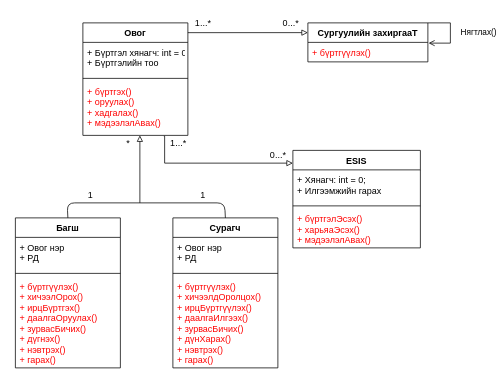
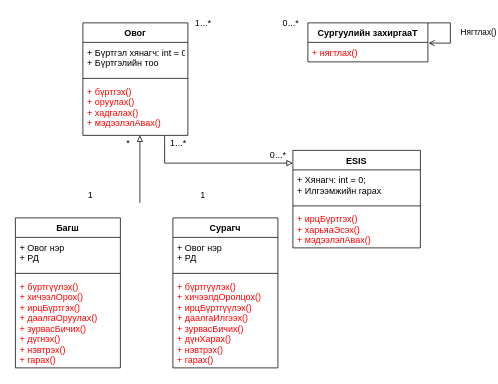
  <mxCell id="0" />
  <mxCell id="1" parent="0" />
  <mxCell id="2" style="edgeStyle=orthogonalEdgeStyle;rounded=0;orthogonalLoop=1;jettySize=auto;html=1;exitX=0.006;exitY=0.154;exitDx=0;exitDy=0;entryX=0.771;entryY=1.014;entryDx=0;entryDy=0;startArrow=block;startFill=0;endArrow=none;endFill=0;exitPerimeter=0;entryPerimeter=0;" parent="1" target="7" edge="1"><mxGeometry relative="1" as="geometry"><Array as="points"><mxPoint x="219" y="217" /><mxPoint x="219" y="181" /></Array><mxPoint x="390" y="217.004" as="sourcePoint" /><mxPoint x="219.04" y="185" as="targetPoint" /></mxGeometry></mxCell>
  <mxCell id="3" value="" style="endArrow=block;html=1;entryX=0.543;entryY=1;entryDx=0;entryDy=0;entryPerimeter=0;endFill=0;" parent="1" target="7" edge="1"><mxGeometry width="50" height="50" relative="1" as="geometry"><mxPoint x="186" y="270" as="sourcePoint" /><mxPoint x="186.04" y="202.002" as="targetPoint" /></mxGeometry></mxCell>
  <mxCell id="4" value="Овог" style="swimlane;fontStyle=1;align=center;verticalAlign=top;childLayout=stackLayout;horizontal=1;startSize=26;horizontalStack=0;resizeParent=1;resizeParentMax=0;resizeLast=0;collapsible=1;marginBottom=0;" vertex="1" parent="1"><mxGeometry x="110" y="30" width="140" height="150" as="geometry" /></mxCell>
  <mxCell id="5" value="+ Бүртгэл хянагч: int = 0&#10;+ Бүртгэлийн тоо" style="text;strokeColor=none;fillColor=none;align=left;verticalAlign=top;spacingLeft=4;spacingRight=4;overflow=hidden;rotatable=0;points=[[0,0.5],[1,0.5]];portConstraint=eastwest;" vertex="1" parent="4"><mxGeometry y="26" width="140" height="44" as="geometry" /></mxCell>
  <mxCell id="6" value="" style="line;strokeWidth=1;fillColor=none;align=left;verticalAlign=middle;spacingTop=-1;spacingLeft=3;spacingRight=3;rotatable=0;labelPosition=right;points=[];portConstraint=eastwest;" vertex="1" parent="4"><mxGeometry y="70" width="140" height="8" as="geometry" /></mxCell>
  <mxCell id="7" value="+ бүртгэх()&#10;+ оруулах()&#10;+ хадгалах()&#10;+ мэдээлэлАвах()" style="text;strokeColor=none;fillColor=none;align=left;verticalAlign=top;spacingLeft=4;spacingRight=4;overflow=hidden;rotatable=0;points=[[0,0.5],[1,0.5]];portConstraint=eastwest;fontColor=#FF0000;" vertex="1" parent="4"><mxGeometry y="78" width="140" height="72" as="geometry" /></mxCell>
  <mxCell id="8" value="Багш" style="swimlane;fontStyle=1;align=center;verticalAlign=top;childLayout=stackLayout;horizontal=1;startSize=26;horizontalStack=0;resizeParent=1;resizeParentMax=0;resizeLast=0;collapsible=1;marginBottom=0;" vertex="1" parent="1"><mxGeometry x="20" y="290" width="140" height="200" as="geometry" /></mxCell>
  <mxCell id="9" value="+ Овог нэр&#10;+ РД" style="text;strokeColor=none;fillColor=none;align=left;verticalAlign=top;spacingLeft=4;spacingRight=4;overflow=hidden;rotatable=0;points=[[0,0.5],[1,0.5]];portConstraint=eastwest;" vertex="1" parent="8"><mxGeometry y="26" width="140" height="44" as="geometry" /></mxCell>
  <mxCell id="10" value="" style="line;strokeWidth=1;fillColor=none;align=left;verticalAlign=middle;spacingTop=-1;spacingLeft=3;spacingRight=3;rotatable=0;labelPosition=right;points=[];portConstraint=eastwest;" vertex="1" parent="8"><mxGeometry y="70" width="140" height="8" as="geometry" /></mxCell>
  <mxCell id="11" value="+ бүртгүүлэх()&#10;+ хичээлОрох()&#10;+ ирцБүртгэх()&#10;+ даалгаОруулах()&#10;+ зурвасБичих()&#10;+ дүгнэх()&#10;+ нэвтрэх()&#10;+ гарах()" style="text;strokeColor=none;fillColor=none;align=left;verticalAlign=top;spacingLeft=4;spacingRight=4;overflow=hidden;rotatable=0;points=[[0,0.5],[1,0.5]];portConstraint=eastwest;fontColor=#FF0000;" vertex="1" parent="8"><mxGeometry y="78" width="140" height="122" as="geometry" /></mxCell>
  <mxCell id="12" value="Сурагч" style="swimlane;fontStyle=1;align=center;verticalAlign=top;childLayout=stackLayout;horizontal=1;startSize=26;horizontalStack=0;resizeParent=1;resizeParentMax=0;resizeLast=0;collapsible=1;marginBottom=0;" vertex="1" parent="1"><mxGeometry x="230" y="290" width="140" height="200" as="geometry" /></mxCell>
  <mxCell id="13" value="+ Овог нэр&#10;+ РД" style="text;strokeColor=none;fillColor=none;align=left;verticalAlign=top;spacingLeft=4;spacingRight=4;overflow=hidden;rotatable=0;points=[[0,0.5],[1,0.5]];portConstraint=eastwest;" vertex="1" parent="12"><mxGeometry y="26" width="140" height="44" as="geometry" /></mxCell>
  <mxCell id="14" value="" style="line;strokeWidth=1;fillColor=none;align=left;verticalAlign=middle;spacingTop=-1;spacingLeft=3;spacingRight=3;rotatable=0;labelPosition=right;points=[];portConstraint=eastwest;" vertex="1" parent="12"><mxGeometry y="70" width="140" height="8" as="geometry" /></mxCell>
  <mxCell id="15" value="+ бүртгүүлэх()&#10;+ хичээлдОролцох()&#10;+ ирцБүртгүүлэх()&#10;+ даалгаИлгээх()&#10;+ зурвасБичих()&#10;+ дүнХарах()&#10;+ нэвтрэх()&#10;+ гарах()" style="text;strokeColor=none;fillColor=none;align=left;verticalAlign=top;spacingLeft=4;spacingRight=4;overflow=hidden;rotatable=0;points=[[0,0.5],[1,0.5]];portConstraint=eastwest;fontColor=#FF0000;" vertex="1" parent="12"><mxGeometry y="78" width="140" height="122" as="geometry" /></mxCell>
- <mxCell id="16" value="" style="endArrow=none;html=1;exitX=0.5;exitY=0;exitDx=0;exitDy=0;entryX=0.5;entryY=0;entryDx=0;entryDy=0;" parent="1" source="8" target="12" edge="1"><mxGeometry width="50" height="50" relative="1" as="geometry"><mxPoint x="89" y="290" as="sourcePoint" /><mxPoint x="304" y="290" as="targetPoint" /><Array as="points"><mxPoint x="89" y="270" /><mxPoint x="299" y="270" /></Array></mxGeometry></mxCell>
  <mxCell id="17" value="Сургуулийн захиргааТ" style="swimlane;fontStyle=1;align=center;verticalAlign=top;childLayout=stackLayout;horizontal=1;startSize=26;horizontalStack=0;resizeParent=1;resizeParentMax=0;resizeLast=0;collapsible=1;marginBottom=0;" vertex="1" parent="1"><mxGeometry x="410" y="30" width="160" height="52" as="geometry" /></mxCell>
- <mxCell id="18" value="+ бүртгүүлэх()" style="text;strokeColor=none;fillColor=none;align=left;verticalAlign=top;spacingLeft=4;spacingRight=4;overflow=hidden;rotatable=0;points=[[0,0.5],[1,0.5]];portConstraint=eastwest;fontColor=#FF0000;" vertex="1" parent="17"><mxGeometry y="26" width="160" height="26" as="geometry" /></mxCell>
+ <mxCell id="18" value="+ нягтлах()" style="text;strokeColor=none;fillColor=none;align=left;verticalAlign=top;spacingLeft=4;spacingRight=4;overflow=hidden;rotatable=0;points=[[0,0.5],[1,0.5]];portConstraint=eastwest;fontColor=#FF0000;" vertex="1" parent="17"><mxGeometry y="26" width="160" height="26" as="geometry" /></mxCell>
  <mxCell id="19" value="Нягтлах()" style="edgeStyle=orthogonalEdgeStyle;html=1;align=left;spacingLeft=2;endArrow=open;rounded=0;endFill=0;exitX=1;exitY=0;exitDx=0;exitDy=0;entryX=1.006;entryY=0.038;entryDx=0;entryDy=0;entryPerimeter=0;" parent="17" target="18" edge="1" source="17"><mxGeometry x="-0.018" y="10" relative="1" as="geometry"><mxPoint x="140" y="-10" as="sourcePoint" /><Array as="points"><mxPoint x="190" /><mxPoint x="190" y="27" /></Array><mxPoint x="160" y="180" as="targetPoint" /><mxPoint as="offset" /></mxGeometry></mxCell>
- <mxCell id="20" value="" style="endArrow=block;html=1;fontColor=#FF0000;exitX=1;exitY=0.087;exitDx=0;exitDy=0;exitPerimeter=0;entryX=0;entryY=0.25;entryDx=0;entryDy=0;endFill=0;" edge="1" parent="1" source="4" target="17"><mxGeometry width="50" height="50" relative="1" as="geometry"><mxPoint x="280" y="230" as="sourcePoint" /><mxPoint x="330" y="180" as="targetPoint" /></mxGeometry></mxCell>
  <mxCell id="21" value="&lt;font color=&quot;#000000&quot;&gt;1&lt;/font&gt;" style="text;html=1;align=center;verticalAlign=middle;resizable=0;points=[];autosize=1;fontColor=#FF0000;" vertex="1" parent="1"><mxGeometry x="110" y="250" width="20" height="20" as="geometry" /></mxCell>
  <mxCell id="22" value="&lt;font color=&quot;#000000&quot;&gt;1&lt;/font&gt;" style="text;html=1;align=center;verticalAlign=middle;resizable=0;points=[];autosize=1;fontColor=#FF0000;" vertex="1" parent="1"><mxGeometry x="260" y="250" width="20" height="20" as="geometry" /></mxCell>
  <mxCell id="23" value="&lt;font color=&quot;#000000&quot;&gt;*&lt;/font&gt;" style="text;html=1;align=center;verticalAlign=middle;resizable=0;points=[];autosize=1;fontColor=#FF0000;" vertex="1" parent="1"><mxGeometry x="160" y="180" width="20" height="20" as="geometry" /></mxCell>
  <mxCell id="24" value="&lt;font color=&quot;#000000&quot;&gt;1...*&lt;/font&gt;" style="text;html=1;align=center;verticalAlign=middle;resizable=0;points=[];autosize=1;fontColor=#FF0000;" vertex="1" parent="1"><mxGeometry x="217" y="180" width="40" height="20" as="geometry" /></mxCell>
  <mxCell id="25" value="ESIS" style="swimlane;fontStyle=1;align=center;verticalAlign=top;childLayout=stackLayout;horizontal=1;startSize=26;horizontalStack=0;resizeParent=1;resizeParentMax=0;resizeLast=0;collapsible=1;marginBottom=0;" vertex="1" parent="1"><mxGeometry x="390" y="200" width="170" height="130" as="geometry" /></mxCell>
  <mxCell id="26" value="+ Хянагч: int = 0;&#10;+ Илгээмжийн гарах " style="text;strokeColor=none;fillColor=none;align=left;verticalAlign=top;spacingLeft=4;spacingRight=4;overflow=hidden;rotatable=0;points=[[0,0.5],[1,0.5]];portConstraint=eastwest;" vertex="1" parent="25"><mxGeometry y="26" width="170" height="44" as="geometry" /></mxCell>
  <mxCell id="27" value="" style="line;strokeWidth=1;fillColor=none;align=left;verticalAlign=middle;spacingTop=-1;spacingLeft=3;spacingRight=3;rotatable=0;labelPosition=right;points=[];portConstraint=eastwest;" vertex="1" parent="25"><mxGeometry y="70" width="170" height="8" as="geometry" /></mxCell>
- <mxCell id="28" value="+ бүртгэлЭсэх()&#10;+ харьяаЭсэх()&#10;+ мэдээлэлАвах()" style="text;strokeColor=none;fillColor=none;align=left;verticalAlign=top;spacingLeft=4;spacingRight=4;overflow=hidden;rotatable=0;points=[[0,0.5],[1,0.5]];portConstraint=eastwest;fontColor=#FF0000;" vertex="1" parent="25"><mxGeometry y="78" width="170" height="52" as="geometry" /></mxCell>
+ <mxCell id="28" value="+ ирцБүртгэх()&#10;+ харьяаЭсэх()&#10;+ мэдээлэлАвах()" style="text;strokeColor=none;fillColor=none;align=left;verticalAlign=top;spacingLeft=4;spacingRight=4;overflow=hidden;rotatable=0;points=[[0,0.5],[1,0.5]];portConstraint=eastwest;fontColor=#FF0000;" vertex="1" parent="25"><mxGeometry y="78" width="170" height="52" as="geometry" /></mxCell>
  <mxCell id="29" value="&lt;font color=&quot;#000000&quot;&gt;0...*&lt;/font&gt;" style="text;html=1;align=center;verticalAlign=middle;resizable=0;points=[];autosize=1;fontColor=#FF0000;" vertex="1" parent="1"><mxGeometry x="350" y="196" width="40" height="20" as="geometry" /></mxCell>
  <mxCell id="30" value="&lt;font color=&quot;#000000&quot;&gt;1...*&lt;/font&gt;" style="text;html=1;align=center;verticalAlign=middle;resizable=0;points=[];autosize=1;fontColor=#FF0000;" vertex="1" parent="1"><mxGeometry x="250" y="20" width="40" height="20" as="geometry" /></mxCell>
  <mxCell id="31" value="&lt;font color=&quot;#000000&quot;&gt;0...*&lt;/font&gt;" style="text;html=1;align=center;verticalAlign=middle;resizable=0;points=[];autosize=1;fontColor=#FF0000;" vertex="1" parent="1"><mxGeometry x="367" y="20" width="40" height="20" as="geometry" /></mxCell>
